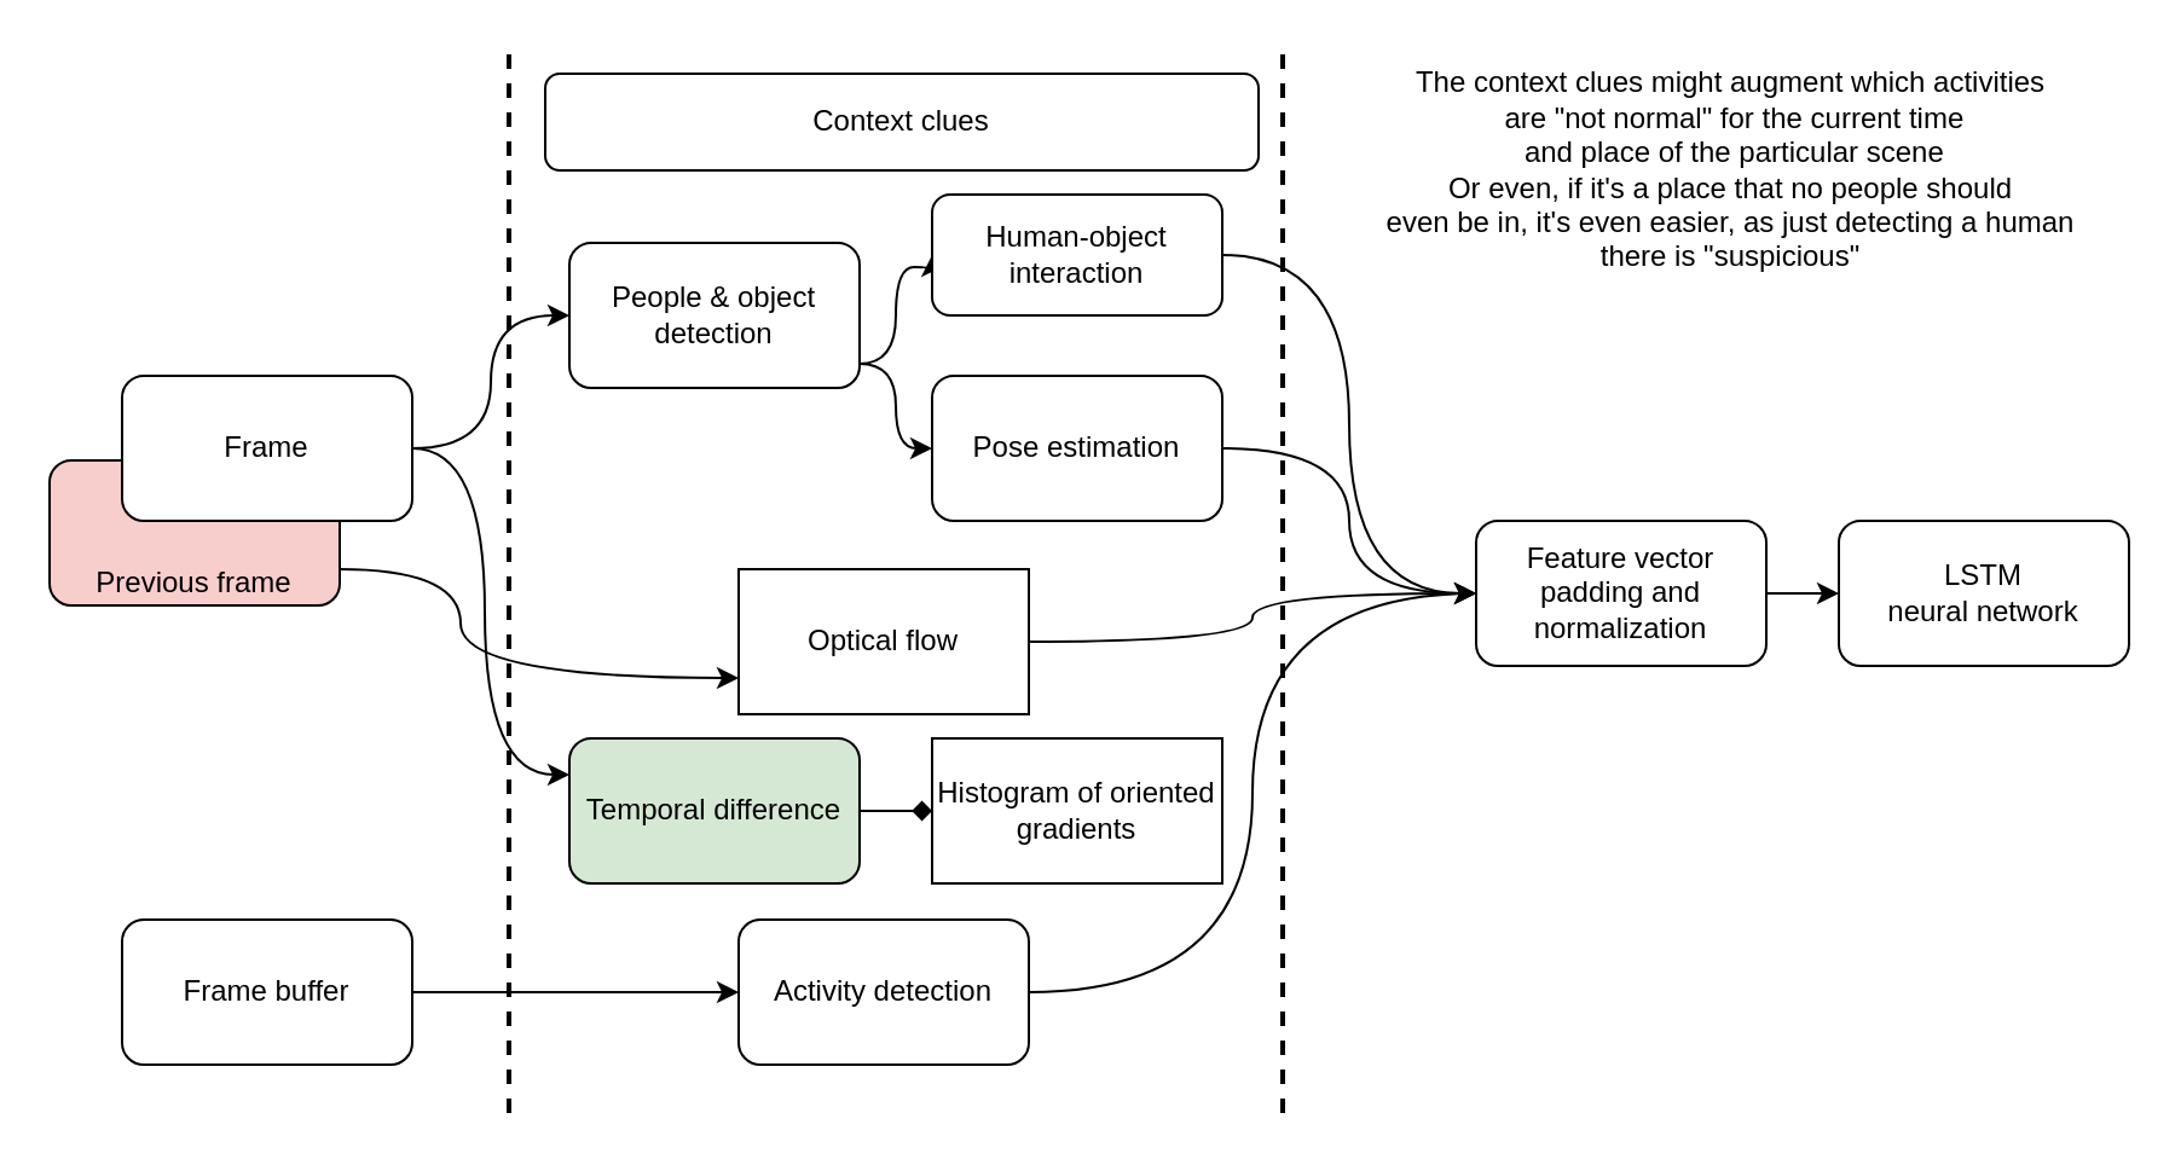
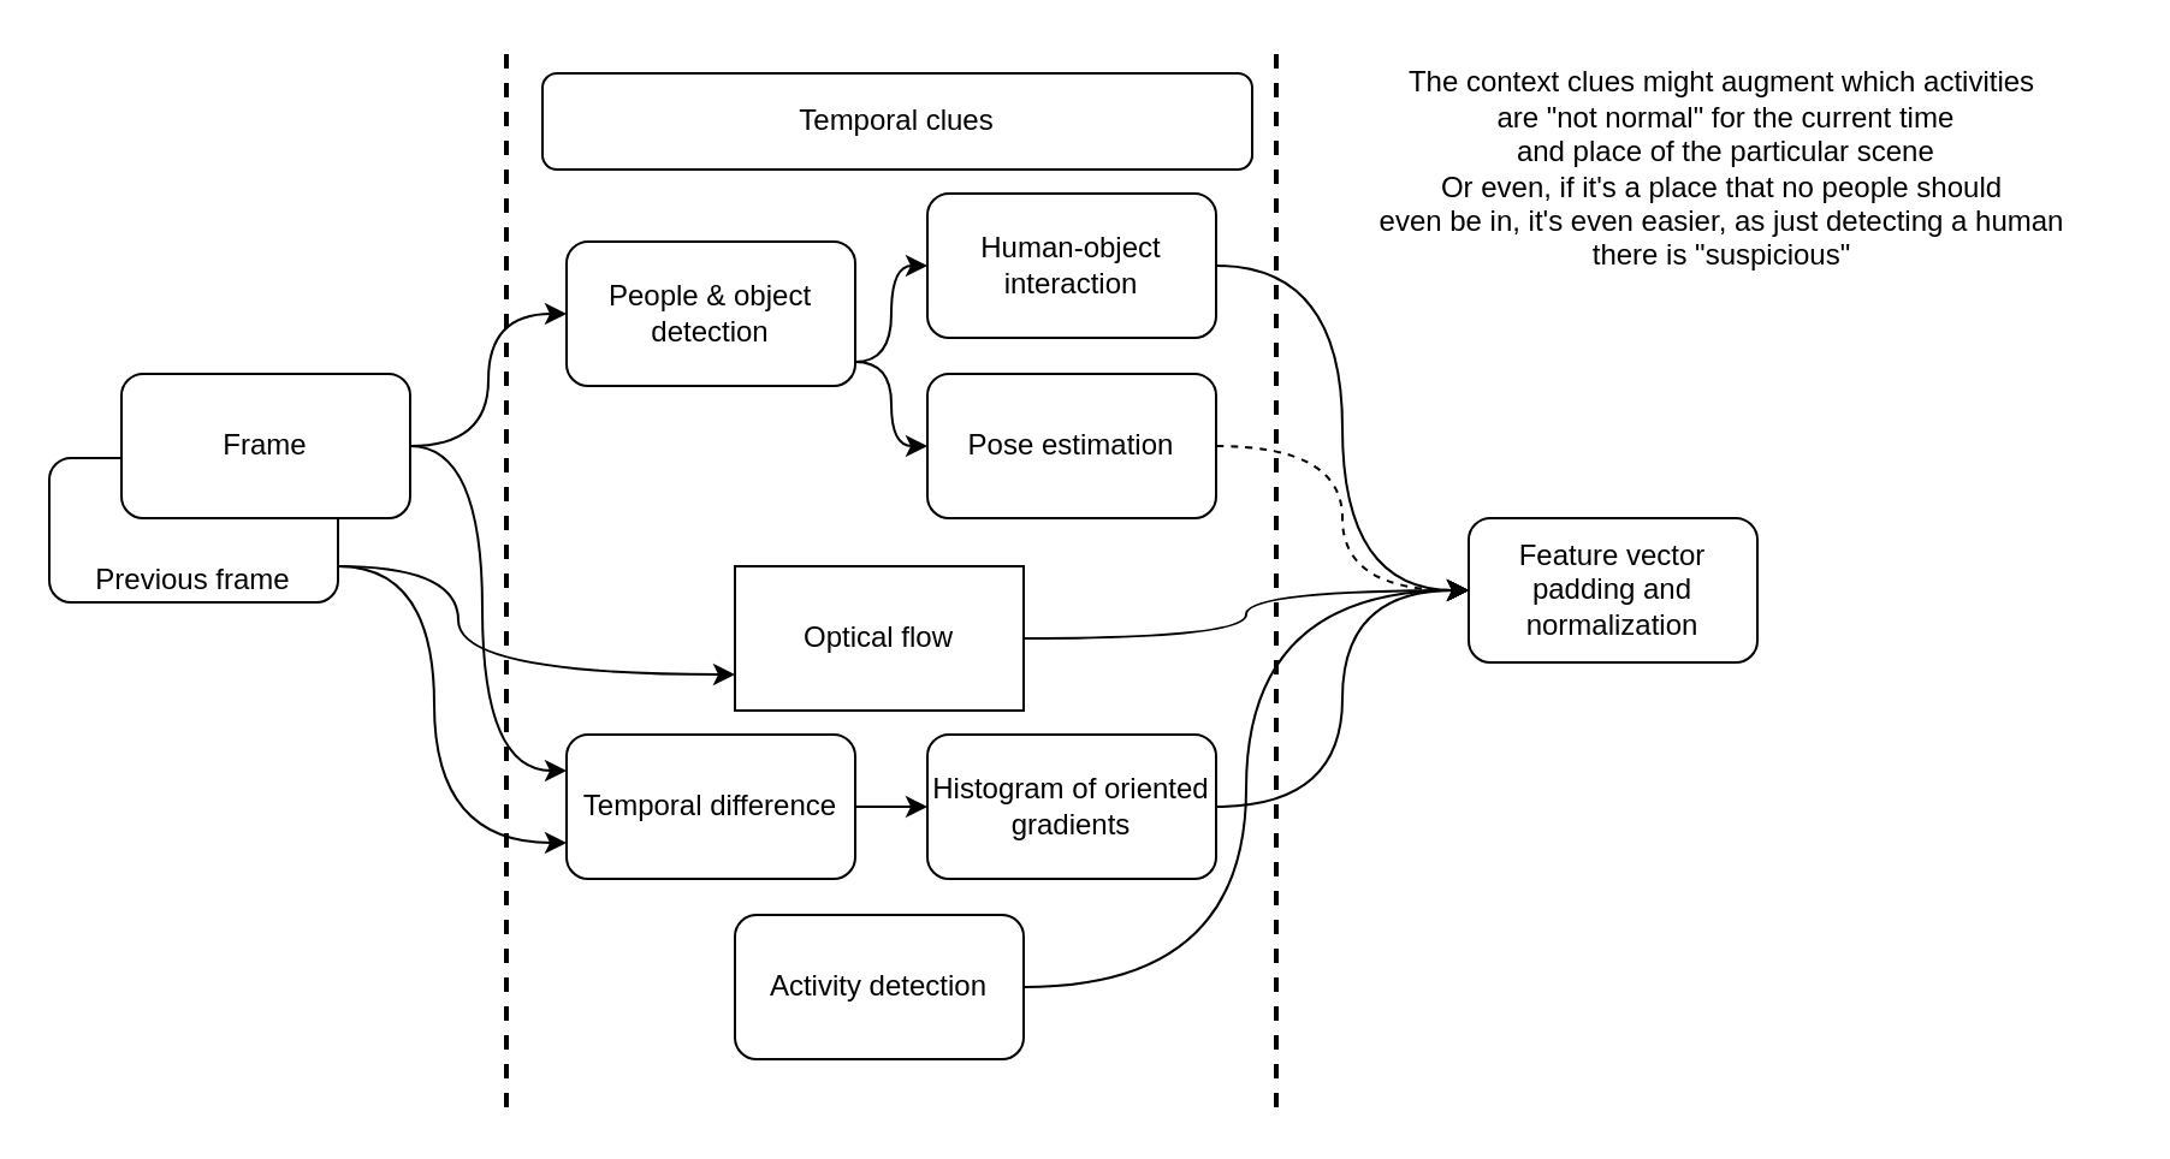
  <mxCell id="0" />
  <mxCell id="1" parent="0" />
  <mxCell id="2" style="edgeStyle=orthogonalEdgeStyle;rounded=0;orthogonalLoop=1;jettySize=auto;html=1;entryX=0;entryY=0.5;entryDx=0;entryDy=0;strokeColor=default;curved=1;" edge="1" parent="1" source="4" target="17"><mxGeometry relative="1" as="geometry"><Array as="points"><mxPoint x="370" y="150" /><mxPoint x="370" y="110" /></Array></mxGeometry></mxCell>
  <mxCell id="3" style="edgeStyle=orthogonalEdgeStyle;rounded=0;orthogonalLoop=1;jettySize=auto;html=1;entryX=0;entryY=0.5;entryDx=0;entryDy=0;curved=1;" edge="1" parent="1" source="4" target="12"><mxGeometry relative="1" as="geometry"><Array as="points"><mxPoint x="370" y="150" /><mxPoint x="370" y="185" /></Array></mxGeometry></mxCell>
  <mxCell id="4" value="People &amp;amp; object detection" style="rounded=1;whiteSpace=wrap;html=1;" vertex="1" parent="1"><mxGeometry x="235" y="100" width="120" height="60" as="geometry" /></mxCell>
- <mxCell id="5" style="edgeStyle=orthogonalEdgeStyle;rounded=0;orthogonalLoop=1;jettySize=auto;html=1;entryX=0;entryY=0.5;entryDx=0;entryDy=0;curved=1;" edge="1" parent="1" source="6" target="29"><mxGeometry relative="1" as="geometry" /></mxCell>
+ <mxCell id="5" style="edgeStyle=orthogonalEdgeStyle;rounded=0;orthogonalLoop=1;jettySize=auto;html=1;entryX=0;entryY=0.5;entryDx=0;entryDy=0;curved=1;endArrow=open;" edge="1" parent="1" source="6" target="29"><mxGeometry relative="1" as="geometry" /></mxCell>
  <mxCell id="6" value="Optical flow" style="whiteSpace=wrap;html=1;rounded=0;" vertex="1" parent="1"><mxGeometry x="305" y="235" width="120" height="60" as="geometry" /></mxCell>
- <mxCell id="7" style="edgeStyle=orthogonalEdgeStyle;rounded=0;orthogonalLoop=1;jettySize=auto;html=1;entryX=0;entryY=0.5;entryDx=0;entryDy=0;endArrow=diamond;" edge="1" parent="1" source="8" target="10"><mxGeometry relative="1" as="geometry" /></mxCell>
- <mxCell id="8" value="Temporal difference" style="rounded=1;whiteSpace=wrap;html=1;fillColor=#d5e8d4;" vertex="1" parent="1"><mxGeometry x="235" y="305" width="120" height="60" as="geometry" /></mxCell>
- <mxCell id="10" value="Histogram of oriented gradients" style="whiteSpace=wrap;html=1;rounded=0;" vertex="1" parent="1"><mxGeometry x="385" y="305" width="120" height="60" as="geometry" /></mxCell>
- <mxCell id="11" style="edgeStyle=orthogonalEdgeStyle;rounded=0;orthogonalLoop=1;jettySize=auto;html=1;entryX=0;entryY=0.5;entryDx=0;entryDy=0;curved=1;" edge="1" parent="1" source="12" target="29"><mxGeometry relative="1" as="geometry" /></mxCell>
+ <mxCell id="7" style="edgeStyle=orthogonalEdgeStyle;rounded=0;orthogonalLoop=1;jettySize=auto;html=1;entryX=0;entryY=0.5;entryDx=0;entryDy=0;" edge="1" parent="1" source="8" target="10"><mxGeometry relative="1" as="geometry" /></mxCell>
+ <mxCell id="8" value="Temporal difference" style="rounded=1;whiteSpace=wrap;html=1;" vertex="1" parent="1"><mxGeometry x="235" y="305" width="120" height="60" as="geometry" /></mxCell>
+ <mxCell id="9" style="edgeStyle=orthogonalEdgeStyle;rounded=0;orthogonalLoop=1;jettySize=auto;html=1;entryX=0;entryY=0.5;entryDx=0;entryDy=0;curved=1;" edge="1" parent="1" source="10" target="29"><mxGeometry relative="1" as="geometry" /></mxCell>
+ <mxCell id="10" value="Histogram of oriented gradients" style="rounded=1;whiteSpace=wrap;html=1;" vertex="1" parent="1"><mxGeometry x="385" y="305" width="120" height="60" as="geometry" /></mxCell>
+ <mxCell id="11" style="edgeStyle=orthogonalEdgeStyle;rounded=0;orthogonalLoop=1;jettySize=auto;html=1;entryX=0;entryY=0.5;entryDx=0;entryDy=0;curved=1;dashed=1;" edge="1" parent="1" source="12" target="29"><mxGeometry relative="1" as="geometry" /></mxCell>
  <mxCell id="12" value="&lt;div&gt;Pose estimation&lt;/div&gt;" style="rounded=1;whiteSpace=wrap;html=1;" vertex="1" parent="1"><mxGeometry x="385" y="155" width="120" height="60" as="geometry" /></mxCell>
- <mxCell id="13" value="LSTM&lt;div&gt;neural network&lt;/div&gt;" style="rounded=1;whiteSpace=wrap;html=1;" vertex="1" parent="1"><mxGeometry x="760" y="215" width="120" height="60" as="geometry" /></mxCell>
- <mxCell id="14" style="edgeStyle=orthogonalEdgeStyle;rounded=0;orthogonalLoop=1;jettySize=auto;html=1;entryX=0;entryY=0.5;entryDx=0;entryDy=0;curved=1;endArrow=none;" edge="1" parent="1" source="15" target="29"><mxGeometry relative="1" as="geometry" /></mxCell>
+ <mxCell id="14" style="edgeStyle=orthogonalEdgeStyle;rounded=0;orthogonalLoop=1;jettySize=auto;html=1;entryX=0;entryY=0.5;entryDx=0;entryDy=0;curved=1;" edge="1" parent="1" source="15" target="29"><mxGeometry relative="1" as="geometry" /></mxCell>
  <mxCell id="15" value="Activity detection" style="rounded=1;whiteSpace=wrap;html=1;" vertex="1" parent="1"><mxGeometry x="305" y="380" width="120" height="60" as="geometry" /></mxCell>
  <mxCell id="16" style="edgeStyle=orthogonalEdgeStyle;rounded=0;orthogonalLoop=1;jettySize=auto;html=1;entryX=0;entryY=0.5;entryDx=0;entryDy=0;curved=1;" edge="1" parent="1" source="17" target="29"><mxGeometry relative="1" as="geometry" /></mxCell>
- <mxCell id="17" value="Human-object interaction" style="rounded=1;whiteSpace=wrap;html=1;" vertex="1" parent="1"><mxGeometry x="385" y="80" width="120" height="50" as="geometry" /></mxCell>
- <mxCell id="18" value="Context clues" style="rounded=1;whiteSpace=wrap;html=1;" vertex="1" parent="1"><mxGeometry x="225" y="30" width="295" height="40" as="geometry" /></mxCell>
+ <mxCell id="17" value="Human-object interaction" style="rounded=1;whiteSpace=wrap;html=1;" vertex="1" parent="1"><mxGeometry x="385" width="120" height="60" as="geometry" y="80" /></mxCell>
+ <mxCell id="18" value="Temporal clues" style="rounded=1;whiteSpace=wrap;html=1;" vertex="1" parent="1"><mxGeometry x="225" y="30" width="295" height="40" as="geometry" /></mxCell>
  <mxCell id="19" value="&lt;div&gt;The context clues might augment which activities&lt;/div&gt;&lt;div&gt;&amp;nbsp;are &quot;not normal&quot; for the current time&lt;/div&gt;&lt;div&gt;&amp;nbsp;and place of the particular scene&lt;br&gt;Or even, if it's a place that no people should&lt;/div&gt;&lt;div&gt;even be in, it's even easier, as just detecting a human&lt;/div&gt;&lt;div&gt;there is &quot;suspicious&quot;&lt;br&gt;&lt;/div&gt;" style="text;html=1;align=center;verticalAlign=middle;resizable=0;points=[];autosize=1;strokeColor=none;fillColor=none;" vertex="1" parent="1"><mxGeometry x="560" y="20" width="310" height="100" as="geometry" /></mxCell>
  <mxCell id="20" style="edgeStyle=orthogonalEdgeStyle;rounded=0;orthogonalLoop=1;jettySize=auto;html=1;entryX=0;entryY=0.75;entryDx=0;entryDy=0;exitX=1;exitY=0.75;exitDx=0;exitDy=0;curved=1;" edge="1" parent="1" source="22" target="6"><mxGeometry relative="1" as="geometry"><Array as="points"><mxPoint x="190" y="235" /><mxPoint x="190" y="280" /></Array></mxGeometry></mxCell>
- <mxCell id="22" value="Previous frame" style="rounded=1;whiteSpace=wrap;html=1;verticalAlign=bottom;horizontal=1;fillColor=#f8cecc;" vertex="1" parent="1"><mxGeometry x="20" y="190" width="120" height="60" as="geometry" /></mxCell>
+ <mxCell id="21" style="edgeStyle=orthogonalEdgeStyle;rounded=0;orthogonalLoop=1;jettySize=auto;html=1;entryX=0;entryY=0.75;entryDx=0;entryDy=0;exitX=1;exitY=0.75;exitDx=0;exitDy=0;curved=1;" edge="1" parent="1" source="22" target="8"><mxGeometry relative="1" as="geometry"><Array as="points"><mxPoint x="180" y="235" /><mxPoint x="180" y="350" /></Array></mxGeometry></mxCell>
+ <mxCell id="22" value="Previous frame" style="rounded=1;whiteSpace=wrap;html=1;verticalAlign=bottom;horizontal=1;" vertex="1" parent="1"><mxGeometry x="20" y="190" width="120" height="60" as="geometry" /></mxCell>
  <mxCell id="23" style="edgeStyle=orthogonalEdgeStyle;rounded=0;orthogonalLoop=1;jettySize=auto;html=1;entryX=0;entryY=0.5;entryDx=0;entryDy=0;curved=1;" edge="1" parent="1" source="25" target="4"><mxGeometry relative="1" as="geometry" /></mxCell>
  <mxCell id="24" style="edgeStyle=orthogonalEdgeStyle;rounded=0;orthogonalLoop=1;jettySize=auto;html=1;entryX=0;entryY=0.25;entryDx=0;entryDy=0;curved=1;" edge="1" parent="1" source="25" target="8"><mxGeometry relative="1" as="geometry"><Array as="points"><mxPoint x="200" y="185" /><mxPoint x="200" y="320" /></Array></mxGeometry></mxCell>
  <mxCell id="25" value="Frame" style="rounded=1;whiteSpace=wrap;html=1;" vertex="1" parent="1"><mxGeometry x="50" y="155" width="120" height="60" as="geometry" /></mxCell>
- <mxCell id="26" style="edgeStyle=orthogonalEdgeStyle;rounded=0;orthogonalLoop=1;jettySize=auto;html=1;entryX=0;entryY=0.5;entryDx=0;entryDy=0;" edge="1" parent="1" source="27" target="15"><mxGeometry relative="1" as="geometry" /></mxCell>
- <mxCell id="27" value="Frame buffer" style="rounded=1;whiteSpace=wrap;html=1;" vertex="1" parent="1"><mxGeometry x="50" y="380" width="120" height="60" as="geometry" /></mxCell>
- <mxCell id="28" style="edgeStyle=orthogonalEdgeStyle;rounded=0;orthogonalLoop=1;jettySize=auto;html=1;entryX=0;entryY=0.5;entryDx=0;entryDy=0;" edge="1" parent="1" source="29" target="13"><mxGeometry relative="1" as="geometry" /></mxCell>
  <mxCell id="29" value="Feature vector padding and normalization" style="rounded=1;whiteSpace=wrap;html=1;" vertex="1" parent="1"><mxGeometry x="610" y="215" width="120" height="60" as="geometry" /></mxCell>
  <mxCell id="30" value="" style="endArrow=none;dashed=1;html=1;rounded=0;strokeWidth=2;" edge="1" parent="1"><mxGeometry width="50" height="50" relative="1" as="geometry"><mxPoint x="210" y="460" as="sourcePoint" /><mxPoint x="210" y="20" as="targetPoint" /></mxGeometry></mxCell>
  <mxCell id="31" value="" style="endArrow=none;dashed=1;html=1;rounded=0;strokeWidth=2;" edge="1" parent="1"><mxGeometry width="50" height="50" relative="1" as="geometry"><mxPoint x="530" y="460" as="sourcePoint" /><mxPoint x="530" y="20" as="targetPoint" /></mxGeometry></mxCell>
